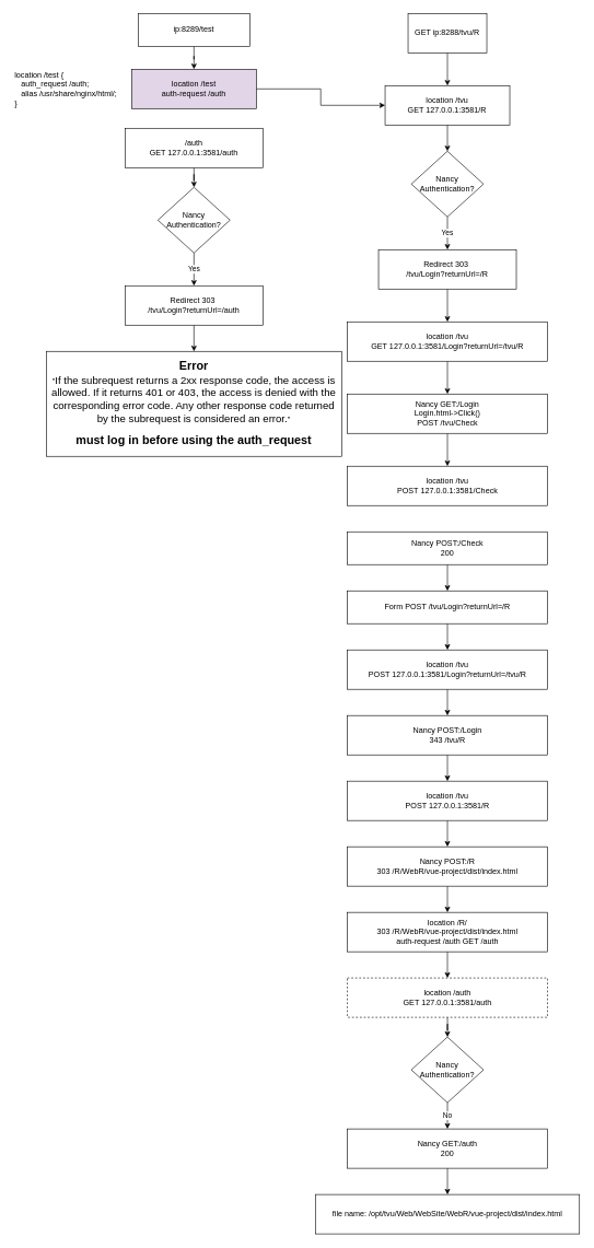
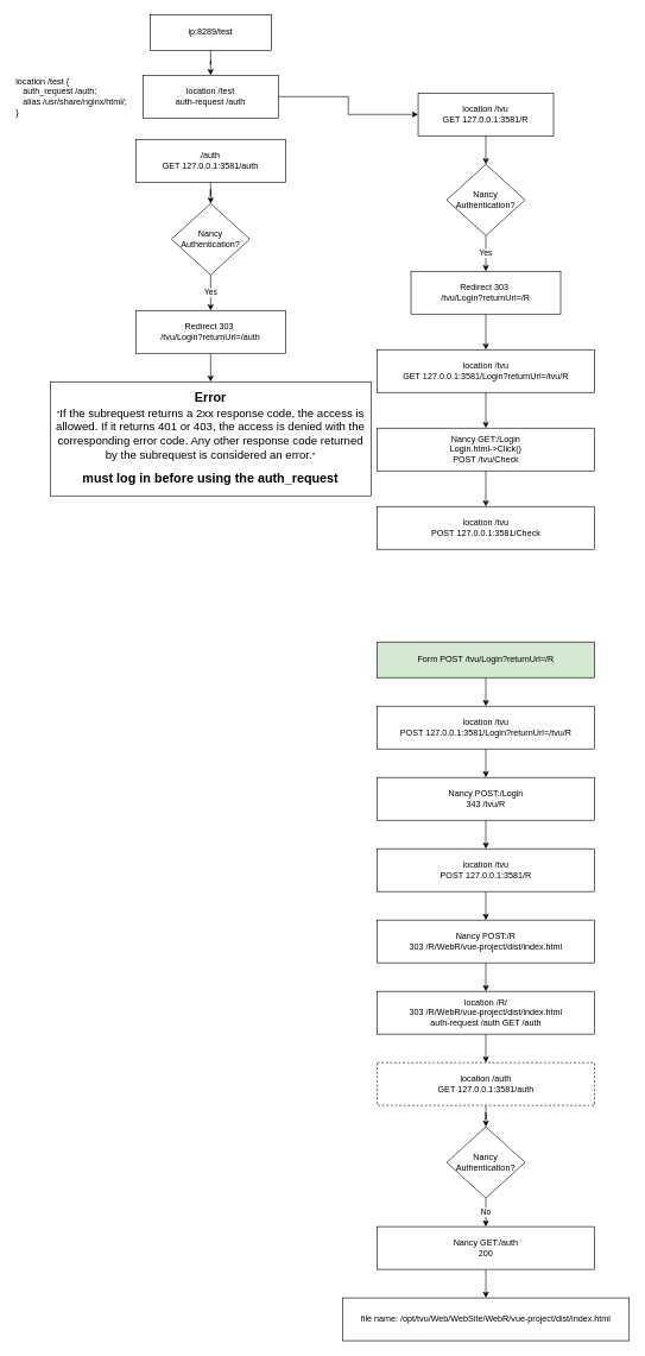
  <mxCell id="0" />
  <mxCell id="1" parent="0" />
  <mxCell id="2" style="edgeStyle=orthogonalEdgeStyle;rounded=0;orthogonalLoop=1;jettySize=auto;html=1;" parent="1" source="3" target="11" edge="1"><mxGeometry relative="1" as="geometry" /></mxCell>
- <mxCell id="3" value="location /test&lt;br&gt;auth-request /auth" style="rounded=0;whiteSpace=wrap;html=1;fillColor=#e1d5e7;" parent="1" vertex="1"><mxGeometry x="200" y="105" width="190" height="60" as="geometry" /></mxCell>
+ <mxCell id="3" value="location /test&lt;br&gt;auth-request /auth" style="rounded=0;whiteSpace=wrap;html=1;" parent="1" vertex="1"><mxGeometry x="200" y="105" width="190" height="60" as="geometry" /></mxCell>
  <mxCell id="4" value="" style="edgeStyle=orthogonalEdgeStyle;rounded=0;orthogonalLoop=1;jettySize=auto;html=1;" parent="1" source="5" target="7" edge="1"><mxGeometry relative="1" as="geometry" /></mxCell>
  <mxCell id="5" value="/auth&lt;br&gt;GET 127.0.0.1:3581/auth" style="rounded=0;whiteSpace=wrap;html=1;" parent="1" vertex="1"><mxGeometry x="190" y="195" width="210" height="60" as="geometry" /></mxCell>
  <mxCell id="6" value="Yes" style="edgeStyle=orthogonalEdgeStyle;rounded=0;orthogonalLoop=1;jettySize=auto;html=1;" parent="1" source="7" target="9" edge="1"><mxGeometry relative="1" as="geometry" /></mxCell>
  <mxCell id="7" value="Nancy&lt;br&gt;Authentication?" style="rhombus;whiteSpace=wrap;html=1;" parent="1" vertex="1"><mxGeometry x="240" y="285" width="110" height="100" as="geometry" /></mxCell>
  <mxCell id="8" value="" style="edgeStyle=orthogonalEdgeStyle;rounded=0;orthogonalLoop=1;jettySize=auto;html=1;" parent="1" source="9" target="46" edge="1"><mxGeometry relative="1" as="geometry" /></mxCell>
  <mxCell id="9" value="Redirect 303&amp;nbsp;&lt;br&gt;/tvu/Login?returnUrl=/auth" style="whiteSpace=wrap;html=1;" parent="1" vertex="1"><mxGeometry x="190" y="435" width="210" height="60" as="geometry" /></mxCell>
  <mxCell id="10" value="" style="edgeStyle=orthogonalEdgeStyle;rounded=0;orthogonalLoop=1;jettySize=auto;html=1;" parent="1" source="11" target="17" edge="1"><mxGeometry relative="1" as="geometry" /></mxCell>
  <mxCell id="11" value="location /tvu&lt;br&gt;GET 127.0.0.1:3581/R" style="rounded=0;whiteSpace=wrap;html=1;" parent="1" vertex="1"><mxGeometry x="586.25" y="130" width="190" height="60" as="geometry" /></mxCell>
  <mxCell id="12" value="" style="edgeStyle=orthogonalEdgeStyle;rounded=0;orthogonalLoop=1;jettySize=auto;html=1;" parent="1" source="13" target="3" edge="1"><mxGeometry relative="1" as="geometry" /></mxCell>
  <mxCell id="13" value="ip:8289/test" style="rounded=0;whiteSpace=wrap;html=1;" parent="1" vertex="1"><mxGeometry x="210" y="20" width="170" height="50" as="geometry" /></mxCell>
- <mxCell id="14" value="" style="edgeStyle=orthogonalEdgeStyle;rounded=0;orthogonalLoop=1;jettySize=auto;html=1;" parent="1" source="15" target="11" edge="1"><mxGeometry relative="1" as="geometry" /></mxCell>
- <mxCell id="15" value="GET ip:8288/tvu/R" style="rounded=0;whiteSpace=wrap;html=1;" parent="1" vertex="1"><mxGeometry x="621.25" y="20" width="120" height="60" as="geometry" /></mxCell>
  <mxCell id="16" value="Yes" style="edgeStyle=orthogonalEdgeStyle;rounded=0;orthogonalLoop=1;jettySize=auto;html=1;" parent="1" source="17" target="19" edge="1"><mxGeometry relative="1" as="geometry" /></mxCell>
  <mxCell id="17" value="Nancy&lt;br&gt;Authentication?" style="rhombus;whiteSpace=wrap;html=1;" parent="1" vertex="1"><mxGeometry x="626.25" y="230" width="110" height="100" as="geometry" /></mxCell>
  <mxCell id="18" value="" style="edgeStyle=orthogonalEdgeStyle;rounded=0;orthogonalLoop=1;jettySize=auto;html=1;" parent="1" source="19" target="21" edge="1"><mxGeometry relative="1" as="geometry" /></mxCell>
  <mxCell id="19" value="Redirect 303&amp;nbsp;&lt;br&gt;/tvu/Login?returnUrl=/R" style="whiteSpace=wrap;html=1;" parent="1" vertex="1"><mxGeometry x="576.25" y="380" width="210" height="60" as="geometry" /></mxCell>
  <mxCell id="20" value="" style="edgeStyle=orthogonalEdgeStyle;rounded=0;orthogonalLoop=1;jettySize=auto;html=1;" parent="1" source="21" target="23" edge="1"><mxGeometry relative="1" as="geometry" /></mxCell>
  <mxCell id="21" value="location /tvu&lt;br&gt;GET 127.0.0.1:3581/Login?returnUrl=/tvu/R" style="rounded=0;whiteSpace=wrap;html=1;" parent="1" vertex="1"><mxGeometry x="528.75" y="490" width="305" height="60" as="geometry" /></mxCell>
  <mxCell id="22" value="" style="edgeStyle=orthogonalEdgeStyle;rounded=0;orthogonalLoop=1;jettySize=auto;html=1;" parent="1" source="23" target="24" edge="1"><mxGeometry relative="1" as="geometry" /></mxCell>
  <mxCell id="23" value="Nancy GET:/Login&lt;br&gt;Login.html-&amp;gt;Click()&lt;br&gt;POST /tvu/Check" style="rounded=0;whiteSpace=wrap;html=1;" parent="1" vertex="1"><mxGeometry x="528.75" y="600" width="305" height="60" as="geometry" /></mxCell>
  <mxCell id="24" value="location /tvu&lt;br&gt;POST 127.0.0.1:3581/Check" style="rounded=0;whiteSpace=wrap;html=1;" parent="1" vertex="1"><mxGeometry x="528.75" y="710" width="305" height="60" as="geometry" /></mxCell>
- <mxCell id="25" value="" style="edgeStyle=orthogonalEdgeStyle;rounded=0;orthogonalLoop=1;jettySize=auto;html=1;" parent="1" source="26" target="28" edge="1"><mxGeometry relative="1" as="geometry" /></mxCell>
- <mxCell id="26" value="Nancy POST:/Check&lt;br&gt;200" style="rounded=0;whiteSpace=wrap;html=1;" parent="1" vertex="1"><mxGeometry x="528.75" y="810" width="305" height="50" as="geometry" /></mxCell>
  <mxCell id="27" value="" style="edgeStyle=orthogonalEdgeStyle;rounded=0;orthogonalLoop=1;jettySize=auto;html=1;" parent="1" source="28" target="30" edge="1"><mxGeometry relative="1" as="geometry" /></mxCell>
- <mxCell id="28" value="Form POST /tvu/Login?returnUrl=/R" style="rounded=0;whiteSpace=wrap;html=1;" parent="1" vertex="1"><mxGeometry x="528.75" y="900" width="305" height="50" as="geometry" /></mxCell>
+ <mxCell id="28" value="Form POST /tvu/Login?returnUrl=/R" style="rounded=0;whiteSpace=wrap;html=1;fillColor=#d5e8d4;" parent="1" vertex="1"><mxGeometry x="528.75" y="900" width="305" height="50" as="geometry" /></mxCell>
  <mxCell id="29" value="" style="edgeStyle=orthogonalEdgeStyle;rounded=0;orthogonalLoop=1;jettySize=auto;html=1;" parent="1" source="30" target="32" edge="1"><mxGeometry relative="1" as="geometry" /></mxCell>
  <mxCell id="30" value="location /tvu&lt;br&gt;POST 127.0.0.1:3581/Login?returnUrl=/tvu/R" style="rounded=0;whiteSpace=wrap;html=1;" parent="1" vertex="1"><mxGeometry x="528.75" y="990" width="305" height="60" as="geometry" /></mxCell>
  <mxCell id="31" value="" style="edgeStyle=orthogonalEdgeStyle;rounded=0;orthogonalLoop=1;jettySize=auto;html=1;" parent="1" source="32" target="34" edge="1"><mxGeometry relative="1" as="geometry" /></mxCell>
  <mxCell id="32" value="Nancy POST:/Login&lt;br&gt;343 /tvu/R" style="rounded=0;whiteSpace=wrap;html=1;" parent="1" vertex="1"><mxGeometry x="528.75" y="1090" width="305" height="60" as="geometry" /></mxCell>
  <mxCell id="33" value="" style="edgeStyle=orthogonalEdgeStyle;rounded=0;orthogonalLoop=1;jettySize=auto;html=1;" parent="1" source="34" target="36" edge="1"><mxGeometry relative="1" as="geometry" /></mxCell>
  <mxCell id="34" value="location /tvu&lt;br&gt;POST 127.0.0.1:3581/R" style="rounded=0;whiteSpace=wrap;html=1;" parent="1" vertex="1"><mxGeometry x="528.75" y="1190" width="305" height="60" as="geometry" /></mxCell>
  <mxCell id="35" value="" style="edgeStyle=orthogonalEdgeStyle;rounded=0;orthogonalLoop=1;jettySize=auto;html=1;" parent="1" source="36" target="38" edge="1"><mxGeometry relative="1" as="geometry" /></mxCell>
  <mxCell id="36" value="Nancy POST:/R&lt;br&gt;303&amp;nbsp;/R/WebR/vue-project/dist/index.html" style="rounded=0;whiteSpace=wrap;html=1;" parent="1" vertex="1"><mxGeometry x="528.75" y="1290" width="305" height="60" as="geometry" /></mxCell>
  <mxCell id="37" value="" style="edgeStyle=orthogonalEdgeStyle;rounded=0;orthogonalLoop=1;jettySize=auto;html=1;" parent="1" source="38" target="40" edge="1"><mxGeometry relative="1" as="geometry" /></mxCell>
  <mxCell id="38" value="location /R/&lt;br&gt;303&amp;nbsp;/R/WebR/vue-project/dist/index.html&lt;br&gt;auth-request /auth GET /auth" style="rounded=0;whiteSpace=wrap;html=1;" parent="1" vertex="1"><mxGeometry x="528.75" y="1390" width="305" height="60" as="geometry" /></mxCell>
  <mxCell id="39" value="" style="edgeStyle=orthogonalEdgeStyle;rounded=0;orthogonalLoop=1;jettySize=auto;html=1;" parent="1" source="40" target="44" edge="1"><mxGeometry relative="1" as="geometry" /></mxCell>
  <mxCell id="40" value="location /auth&lt;br&gt;GET 127.0.0.1:3581/auth" style="rounded=0;whiteSpace=wrap;html=1;dashed=1;" parent="1" vertex="1"><mxGeometry x="528.75" y="1490" width="305" height="60" as="geometry" /></mxCell>
  <mxCell id="41" value="" style="edgeStyle=orthogonalEdgeStyle;rounded=0;orthogonalLoop=1;jettySize=auto;html=1;" parent="1" source="42" target="45" edge="1"><mxGeometry relative="1" as="geometry" /></mxCell>
  <mxCell id="42" value="Nancy GET:/auth&lt;br&gt;200" style="rounded=0;whiteSpace=wrap;html=1;" parent="1" vertex="1"><mxGeometry x="528.75" y="1720" width="305" height="60" as="geometry" /></mxCell>
  <mxCell id="43" value="No" style="edgeStyle=orthogonalEdgeStyle;rounded=0;orthogonalLoop=1;jettySize=auto;html=1;" parent="1" source="44" target="42" edge="1"><mxGeometry relative="1" as="geometry" /></mxCell>
  <mxCell id="44" value="Nancy&lt;br&gt;Authentication?" style="rhombus;whiteSpace=wrap;html=1;" parent="1" vertex="1"><mxGeometry x="626.25" y="1580" width="110" height="100" as="geometry" /></mxCell>
  <mxCell id="45" value="file name: /opt/tvu/Web/WebSite/WebR/vue-project/dist/index.html" style="rounded=0;whiteSpace=wrap;html=1;" parent="1" vertex="1"><mxGeometry x="480" y="1820" width="402.5" height="60" as="geometry" /></mxCell>
  <mxCell id="46" value="&lt;b&gt;&lt;font style=&quot;font-size: 18px&quot;&gt;Error&lt;br&gt;&lt;/font&gt;&lt;/b&gt;&quot;&lt;span style=&quot;font-family: sans-serif ; font-size: medium ; text-align: justify ; background-color: rgb(255 , 255 , 255)&quot;&gt;If the subrequest returns a 2xx response code, the access is allowed. If it returns 401 or 403, the access is denied with the corresponding error code. Any other response code returned by the subrequest is considered an error.&lt;/span&gt;&quot;&lt;br&gt;&lt;br&gt;&lt;b&gt;&lt;font style=&quot;font-size: 18px&quot;&gt;must log in before using the auth_request&lt;/font&gt;&lt;/b&gt;" style="whiteSpace=wrap;html=1;" parent="1" vertex="1"><mxGeometry x="70" y="535" width="450" height="160" as="geometry" /></mxCell>
  <mxCell id="47" value="&lt;div&gt;location /test {&lt;/div&gt;&lt;div&gt;&amp;nbsp; &amp;nbsp;auth_request /auth;&lt;/div&gt;&lt;div&gt;&amp;nbsp; &amp;nbsp;alias /usr/share/nginx/html/;&lt;/div&gt;&lt;div&gt;}&lt;/div&gt;" style="text;html=1;strokeColor=none;fillColor=none;align=left;verticalAlign=middle;whiteSpace=wrap;rounded=0;" vertex="1" parent="1"><mxGeometry x="20" y="92.5" width="170" height="85" as="geometry" /></mxCell>
